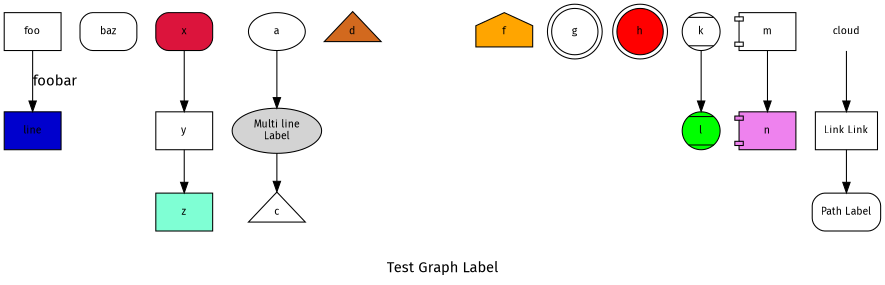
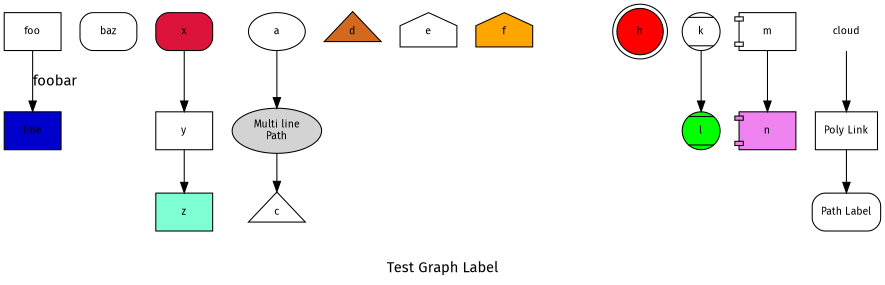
  digraph {
    fontname="Fira Sans"
    label="Test Graph Label"
    node [fontname="Fira Sans" fontsize=10 shape=box]
    edge [fontname="Fira Sans"]
    n1 [fillcolor=mediumblue label=line style=filled]
    foo
    baz [fillcolor=white style="rounded,filled"]
    x [fillcolor=crimson style="filled,rounded"]
    y [shape=polygon]
    z [fillcolor=aquamarine shape=polygon style=filled]
    a [shape=ellipse]
-   n8 [label="Multi line\nLabel" shape=ellipse style=filled]
+   n8 [label="Multi line\nPath" shape=ellipse style=filled]
    c [shape=triangle]
    d [fillcolor=chocolate shape=triangle style=filled]
+   e [shape=house]
    f [fillcolor=orange shape=house style=filled]
-   g [shape=doublecircle]
    h [fillcolor=red shape=doublecircle style=filled]
    k [shape=Mcircle]
    l [fillcolor=green shape=Mcircle style=filled]
    m [shape=component]
    n [fillcolor=violet shape=component style=filled]
-   n19 [label="Link Link"]
+   n19 [label="Poly Link"]
    n20 [fillcolor=white label="Path Label" style="rounded,filled"]
    cloud [shape=none]
    foo -> n1 [label=foobar]
    x -> y
    y -> z
    a -> n8
    n8 -> c
    k -> l
    m -> n
    n19 -> n20
    cloud -> n19
  }
